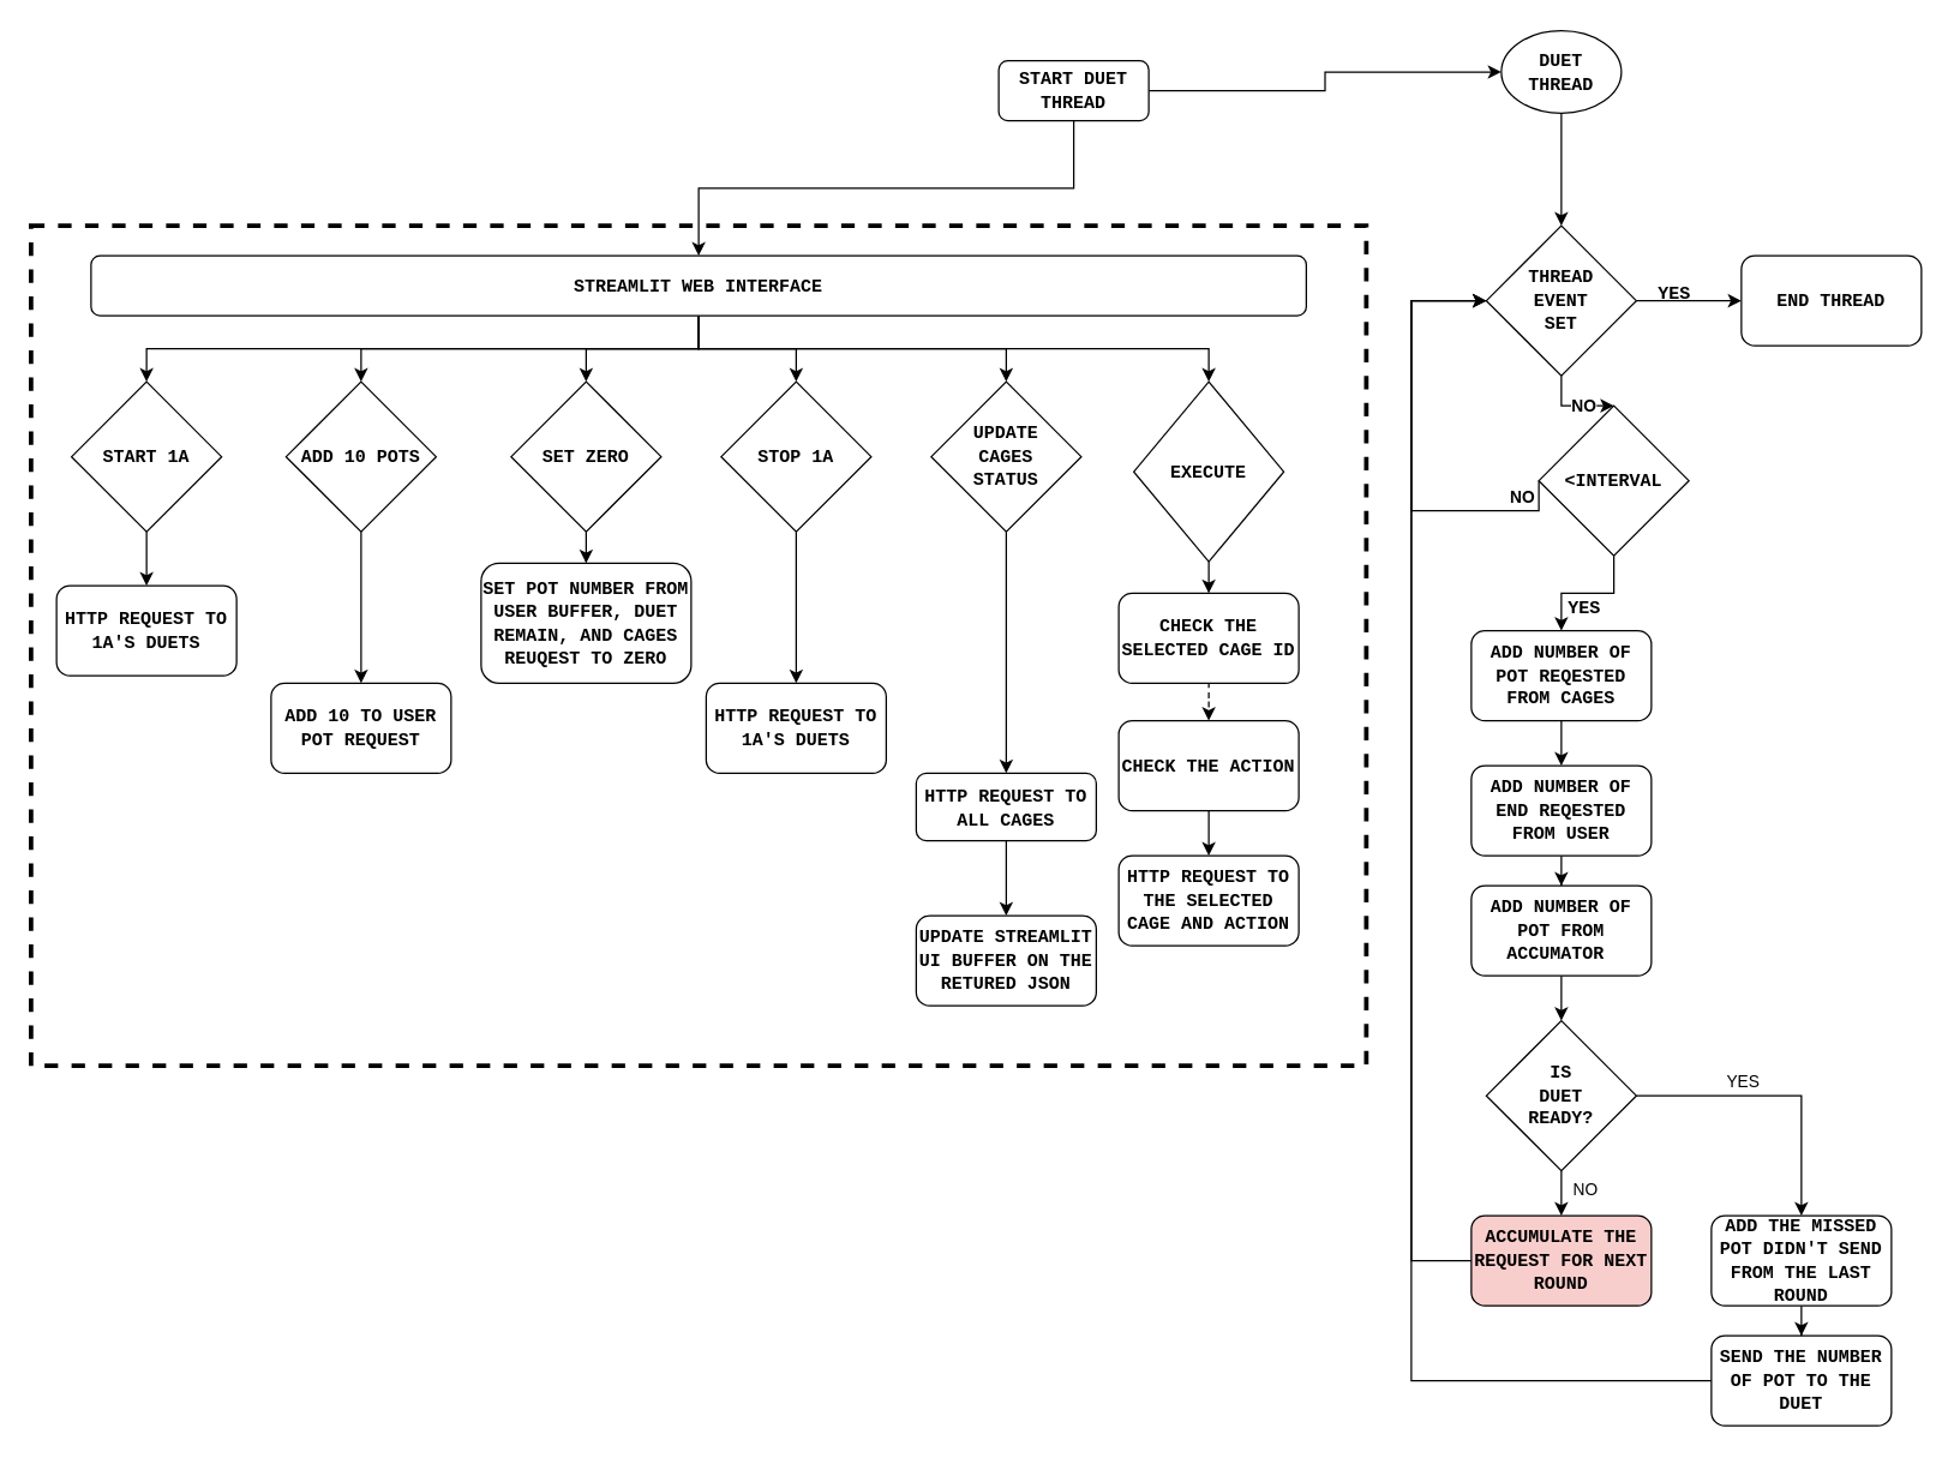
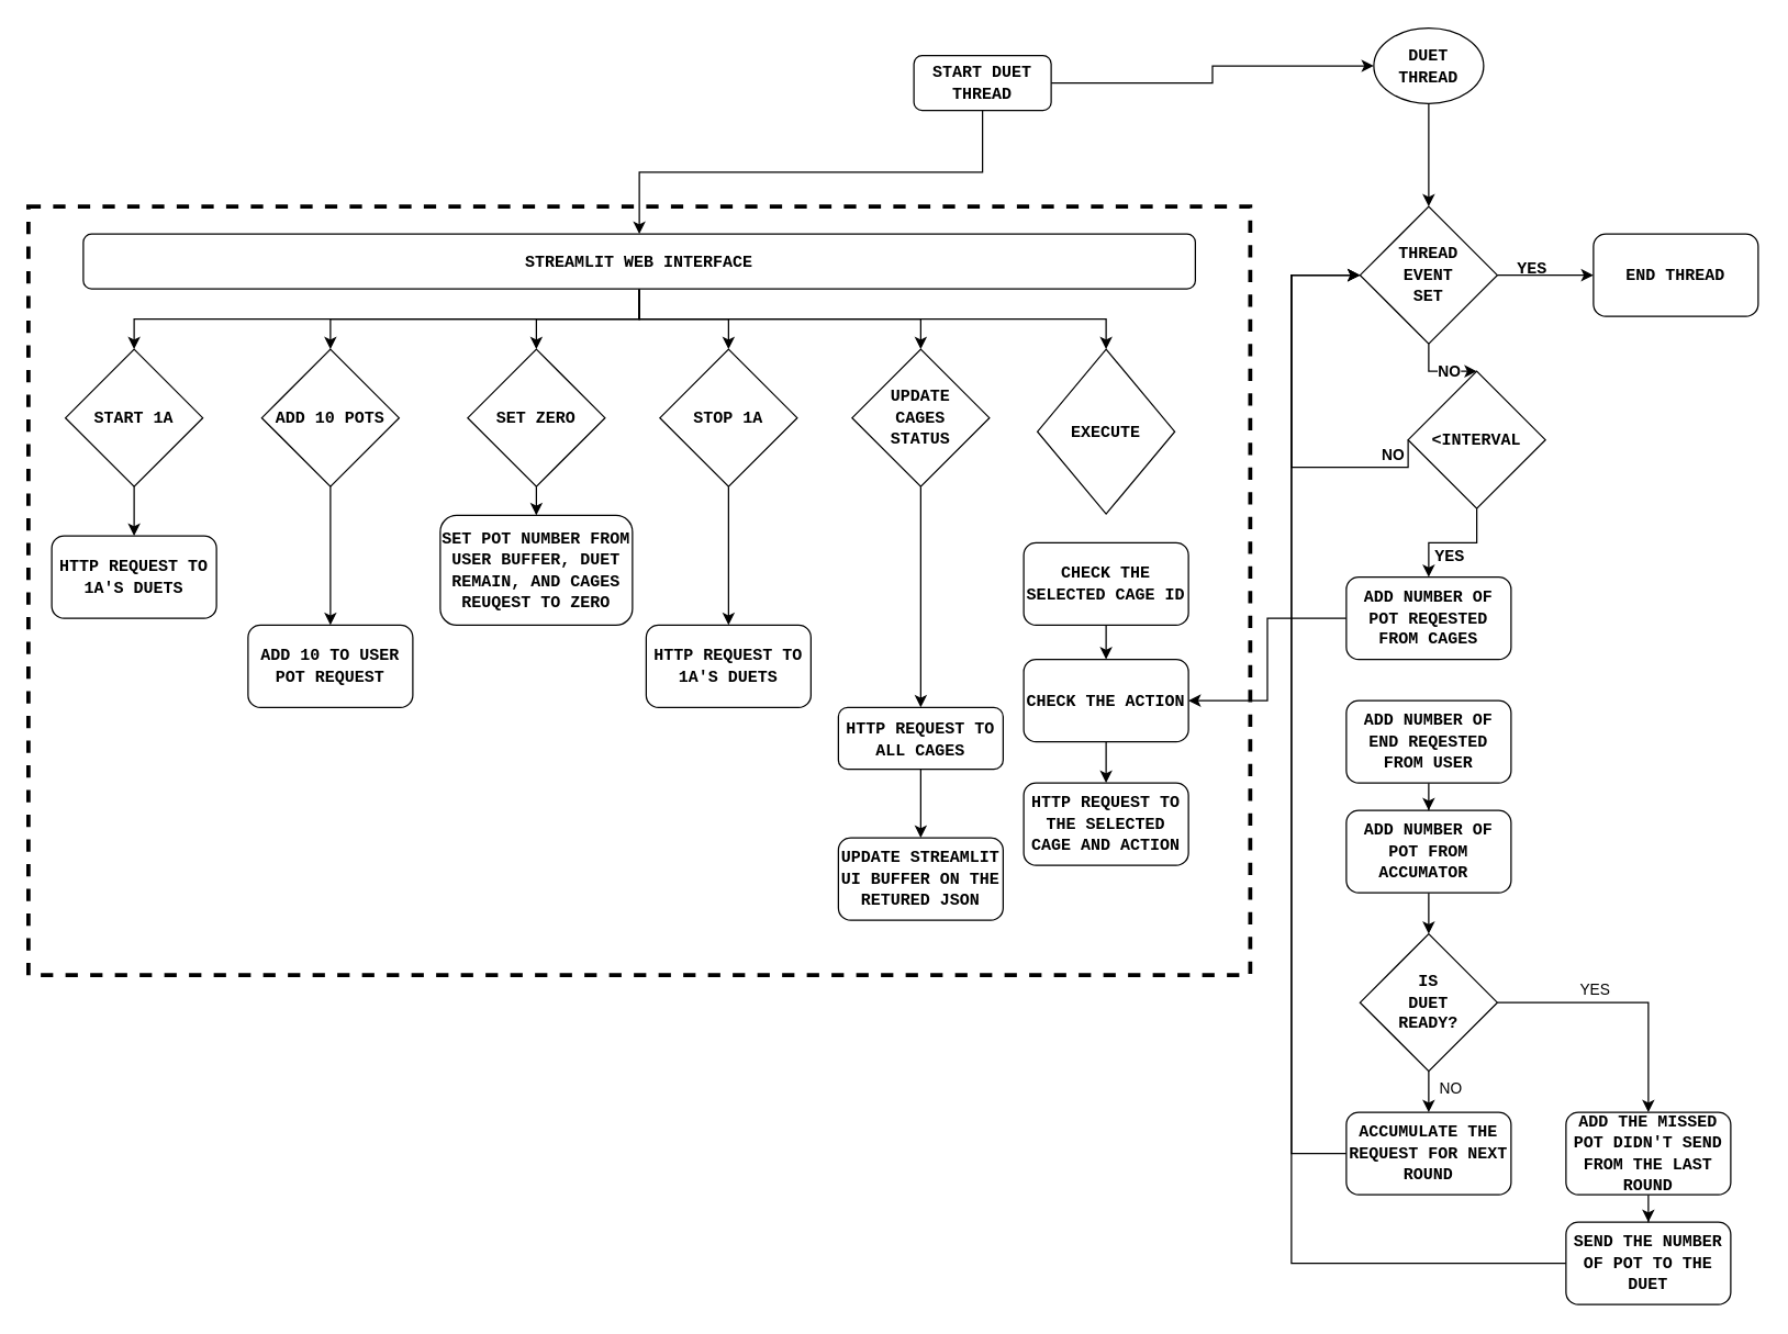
  <mxCell id="0" />
  <mxCell id="1" parent="0" />
  <mxCell id="2" value="" style="rounded=0;whiteSpace=wrap;html=1;dashed=1;strokeWidth=3;fillColor=none;" vertex="1" parent="1"><mxGeometry x="20" y="150" width="890" height="560" as="geometry" /></mxCell>
  <mxCell id="3" style="edgeStyle=orthogonalEdgeStyle;rounded=0;orthogonalLoop=1;jettySize=auto;html=1;exitX=1;exitY=0.5;exitDx=0;exitDy=0;entryX=0;entryY=0.5;entryDx=0;entryDy=0;" edge="1" parent="1" source="5" target="14"><mxGeometry relative="1" as="geometry" /></mxCell>
  <mxCell id="4" value="" style="edgeStyle=orthogonalEdgeStyle;rounded=0;orthogonalLoop=1;jettySize=auto;html=1;" edge="1" parent="1" source="5" target="12"><mxGeometry relative="1" as="geometry" /></mxCell>
  <mxCell id="5" value="&lt;font face=&quot;Courier New&quot;&gt;&lt;b&gt;START DUET THREAD&lt;/b&gt;&lt;/font&gt;" style="rounded=1;whiteSpace=wrap;html=1;" vertex="1" parent="1"><mxGeometry x="665" y="40" width="100" height="40" as="geometry" /></mxCell>
  <mxCell id="6" style="edgeStyle=orthogonalEdgeStyle;rounded=0;orthogonalLoop=1;jettySize=auto;html=1;exitX=0.5;exitY=1;exitDx=0;exitDy=0;entryX=0.5;entryY=0;entryDx=0;entryDy=0;" edge="1" parent="1" source="12" target="44"><mxGeometry relative="1" as="geometry" /></mxCell>
  <mxCell id="7" style="edgeStyle=orthogonalEdgeStyle;rounded=0;orthogonalLoop=1;jettySize=auto;html=1;exitX=0.5;exitY=1;exitDx=0;exitDy=0;entryX=0.5;entryY=0;entryDx=0;entryDy=0;" edge="1" parent="1" source="12" target="46"><mxGeometry relative="1" as="geometry" /></mxCell>
  <mxCell id="8" style="edgeStyle=orthogonalEdgeStyle;rounded=0;orthogonalLoop=1;jettySize=auto;html=1;exitX=0.5;exitY=1;exitDx=0;exitDy=0;" edge="1" parent="1" source="12" target="48"><mxGeometry relative="1" as="geometry" /></mxCell>
  <mxCell id="9" style="edgeStyle=orthogonalEdgeStyle;rounded=0;orthogonalLoop=1;jettySize=auto;html=1;exitX=0.5;exitY=1;exitDx=0;exitDy=0;entryX=0.5;entryY=0;entryDx=0;entryDy=0;" edge="1" parent="1" source="12" target="50"><mxGeometry relative="1" as="geometry" /></mxCell>
  <mxCell id="10" style="edgeStyle=orthogonalEdgeStyle;rounded=0;orthogonalLoop=1;jettySize=auto;html=1;exitX=0.5;exitY=1;exitDx=0;exitDy=0;entryX=0.5;entryY=0;entryDx=0;entryDy=0;" edge="1" parent="1" source="12" target="52"><mxGeometry relative="1" as="geometry" /></mxCell>
  <mxCell id="11" style="edgeStyle=orthogonalEdgeStyle;rounded=0;orthogonalLoop=1;jettySize=auto;html=1;exitX=0.5;exitY=1;exitDx=0;exitDy=0;entryX=0.5;entryY=0;entryDx=0;entryDy=0;" edge="1" parent="1" source="12" target="54"><mxGeometry relative="1" as="geometry" /></mxCell>
  <mxCell id="12" value="&lt;font face=&quot;Courier New&quot;&gt;&lt;b&gt;STREAMLIT WEB INTERFACE&lt;/b&gt;&lt;/font&gt;" style="rounded=1;whiteSpace=wrap;html=1;" vertex="1" parent="1"><mxGeometry x="60" y="170" width="810" height="40" as="geometry" /></mxCell>
  <mxCell id="13" value="" style="edgeStyle=orthogonalEdgeStyle;rounded=0;orthogonalLoop=1;jettySize=auto;html=1;" edge="1" parent="1" source="14" target="17"><mxGeometry relative="1" as="geometry" /></mxCell>
  <mxCell id="14" value="&lt;b&gt;&lt;font face=&quot;Courier New&quot;&gt;DUET&lt;br&gt;THREAD&lt;/font&gt;&lt;/b&gt;" style="ellipse;whiteSpace=wrap;html=1;aspect=fixed;" vertex="1" parent="1"><mxGeometry x="1000" y="20" width="80" height="55" as="geometry" /></mxCell>
  <mxCell id="15" value="" style="edgeStyle=orthogonalEdgeStyle;rounded=0;orthogonalLoop=1;jettySize=auto;html=1;" edge="1" parent="1" source="17" target="18"><mxGeometry relative="1" as="geometry" /></mxCell>
  <mxCell id="16" value="" style="edgeStyle=orthogonalEdgeStyle;rounded=0;orthogonalLoop=1;jettySize=auto;html=1;" edge="1" parent="1" source="17" target="23"><mxGeometry relative="1" as="geometry" /></mxCell>
  <mxCell id="17" value="&lt;b&gt;&lt;font face=&quot;Courier New&quot;&gt;THREAD&lt;br&gt;EVENT&lt;br&gt;SET&lt;/font&gt;&lt;/b&gt;" style="rhombus;whiteSpace=wrap;html=1;" vertex="1" parent="1"><mxGeometry x="990" y="150" width="100" height="100" as="geometry" /></mxCell>
  <mxCell id="18" value="&lt;font face=&quot;Courier New&quot;&gt;&lt;b&gt;END THREAD&lt;/b&gt;&lt;/font&gt;" style="rounded=1;whiteSpace=wrap;html=1;" vertex="1" parent="1"><mxGeometry x="1160" y="170" width="120" height="60" as="geometry" /></mxCell>
  <mxCell id="19" value="&lt;b&gt;&lt;font face=&quot;Courier New&quot;&gt;YES&lt;/font&gt;&lt;/b&gt;" style="text;html=1;align=center;verticalAlign=middle;resizable=0;points=[];autosize=1;strokeColor=none;fillColor=none;" vertex="1" parent="1"><mxGeometry x="1090" y="180" width="50" height="30" as="geometry" /></mxCell>
  <mxCell id="20" style="edgeStyle=orthogonalEdgeStyle;rounded=0;orthogonalLoop=1;jettySize=auto;html=1;exitX=0;exitY=0.5;exitDx=0;exitDy=0;entryX=0;entryY=0.5;entryDx=0;entryDy=0;fontStyle=1" edge="1" parent="1" source="23" target="17"><mxGeometry relative="1" as="geometry"><Array as="points"><mxPoint x="940" y="340" /><mxPoint x="940" y="200" /></Array></mxGeometry></mxCell>
  <mxCell id="21" value="&lt;b&gt;NO&lt;/b&gt;" style="edgeLabel;html=1;align=center;verticalAlign=middle;resizable=0;points=[];" vertex="1" connectable="0" parent="20"><mxGeometry x="-0.781" y="2" relative="1" as="geometry"><mxPoint y="-12" as="offset" /></mxGeometry></mxCell>
  <mxCell id="22" value="" style="edgeStyle=orthogonalEdgeStyle;rounded=0;orthogonalLoop=1;jettySize=auto;html=1;" edge="1" parent="1" source="23" target="26"><mxGeometry relative="1" as="geometry" /></mxCell>
  <mxCell id="23" value="&lt;font face=&quot;Courier New&quot;&gt;&lt;b&gt;&amp;lt;INTERVAL&lt;/b&gt;&lt;/font&gt;" style="rhombus;whiteSpace=wrap;html=1;" vertex="1" parent="1"><mxGeometry x="1025" y="270" width="100" height="100" as="geometry" /></mxCell>
  <mxCell id="24" value="&lt;b&gt;NO&lt;/b&gt;" style="edgeLabel;html=1;align=center;verticalAlign=middle;resizable=0;points=[];" vertex="1" connectable="0" parent="1"><mxGeometry x="970.003" y="340" as="geometry"><mxPoint x="84" y="-71" as="offset" /></mxGeometry></mxCell>
- <mxCell id="25" value="" style="edgeStyle=orthogonalEdgeStyle;rounded=0;orthogonalLoop=1;jettySize=auto;html=1;" edge="1" parent="1" source="26" target="29"><mxGeometry relative="1" as="geometry" /></mxCell>
+ <mxCell id="25" value="" style="edgeStyle=orthogonalEdgeStyle;rounded=0;orthogonalLoop=1;jettySize=auto;html=1;" edge="1" parent="1" source="26" target="65"><mxGeometry relative="1" as="geometry" /></mxCell>
  <mxCell id="26" value="&lt;font face=&quot;Courier New&quot;&gt;&lt;b&gt;ADD NUMBER OF POT REQESTED FROM CAGES&lt;/b&gt;&lt;/font&gt;" style="rounded=1;whiteSpace=wrap;html=1;" vertex="1" parent="1"><mxGeometry x="980" y="420" width="120" height="60" as="geometry" /></mxCell>
  <mxCell id="27" value="&lt;b&gt;&lt;font face=&quot;Courier New&quot;&gt;YES&lt;/font&gt;&lt;/b&gt;" style="text;html=1;align=center;verticalAlign=middle;resizable=0;points=[];autosize=1;strokeColor=none;fillColor=none;" vertex="1" parent="1"><mxGeometry x="1030" y="390" width="50" height="30" as="geometry" /></mxCell>
  <mxCell id="28" value="" style="edgeStyle=orthogonalEdgeStyle;rounded=0;orthogonalLoop=1;jettySize=auto;html=1;" edge="1" parent="1" source="29" target="40"><mxGeometry relative="1" as="geometry" /></mxCell>
  <mxCell id="29" value="&lt;font face=&quot;Courier New&quot;&gt;&lt;b&gt;ADD NUMBER OF END REQESTED FROM USER&lt;/b&gt;&lt;/font&gt;" style="rounded=1;whiteSpace=wrap;html=1;" vertex="1" parent="1"><mxGeometry x="980" y="510" width="120" height="60" as="geometry" /></mxCell>
  <mxCell id="30" value="" style="edgeStyle=orthogonalEdgeStyle;rounded=0;orthogonalLoop=1;jettySize=auto;html=1;" edge="1" parent="1" source="34" target="36"><mxGeometry relative="1" as="geometry" /></mxCell>
  <mxCell id="31" value="NO" style="edgeLabel;html=1;align=center;verticalAlign=middle;resizable=0;points=[];" vertex="1" connectable="0" parent="30"><mxGeometry x="0.287" y="2" relative="1" as="geometry"><mxPoint x="13" as="offset" /></mxGeometry></mxCell>
  <mxCell id="32" style="edgeStyle=orthogonalEdgeStyle;rounded=0;orthogonalLoop=1;jettySize=auto;html=1;entryX=0.5;entryY=0;entryDx=0;entryDy=0;" edge="1" parent="1" source="34" target="42"><mxGeometry relative="1" as="geometry" /></mxCell>
  <mxCell id="33" value="YES" style="edgeLabel;html=1;align=center;verticalAlign=middle;resizable=0;points=[];" vertex="1" connectable="0" parent="32"><mxGeometry x="-0.318" y="1" relative="1" as="geometry"><mxPoint x="5" y="-9" as="offset" /></mxGeometry></mxCell>
  <mxCell id="34" value="&lt;font face=&quot;Courier New&quot;&gt;&lt;b&gt;IS&lt;br&gt;DUET &lt;br&gt;READY?&lt;/b&gt;&lt;/font&gt;" style="rhombus;whiteSpace=wrap;html=1;" vertex="1" parent="1"><mxGeometry x="990" y="680" width="100" height="100" as="geometry" /></mxCell>
  <mxCell id="35" style="edgeStyle=orthogonalEdgeStyle;rounded=0;orthogonalLoop=1;jettySize=auto;html=1;entryX=0;entryY=0.5;entryDx=0;entryDy=0;exitX=0;exitY=0.5;exitDx=0;exitDy=0;" edge="1" parent="1" source="36" target="17"><mxGeometry relative="1" as="geometry"><Array as="points"><mxPoint x="940" y="840" /><mxPoint x="940" y="200" /></Array></mxGeometry></mxCell>
- <mxCell id="36" value="&lt;font face=&quot;Courier New&quot;&gt;&lt;b&gt;ACCUMULATE THE REQUEST FOR NEXT ROUND&lt;/b&gt;&lt;/font&gt;" style="rounded=1;whiteSpace=wrap;html=1;fillColor=#f8cecc;" vertex="1" parent="1"><mxGeometry x="980" y="810" width="120" height="60" as="geometry" /></mxCell>
+ <mxCell id="36" value="&lt;font face=&quot;Courier New&quot;&gt;&lt;b&gt;ACCUMULATE THE REQUEST FOR NEXT ROUND&lt;/b&gt;&lt;/font&gt;" style="rounded=1;whiteSpace=wrap;html=1;" vertex="1" parent="1"><mxGeometry x="980" y="810" width="120" height="60" as="geometry" /></mxCell>
  <mxCell id="37" style="edgeStyle=orthogonalEdgeStyle;rounded=0;orthogonalLoop=1;jettySize=auto;html=1;entryX=0;entryY=0.5;entryDx=0;entryDy=0;" edge="1" parent="1" source="38" target="17"><mxGeometry relative="1" as="geometry"><Array as="points"><mxPoint x="940" y="920" /><mxPoint x="940" y="200" /></Array></mxGeometry></mxCell>
  <mxCell id="38" value="&lt;font face=&quot;Courier New&quot;&gt;&lt;b&gt;SEND THE NUMBER OF POT TO THE DUET&lt;/b&gt;&lt;/font&gt;" style="rounded=1;whiteSpace=wrap;html=1;" vertex="1" parent="1"><mxGeometry x="1140" y="890" width="120" height="60" as="geometry" /></mxCell>
  <mxCell id="39" value="" style="edgeStyle=orthogonalEdgeStyle;rounded=0;orthogonalLoop=1;jettySize=auto;html=1;" edge="1" parent="1" source="40" target="34"><mxGeometry relative="1" as="geometry" /></mxCell>
  <mxCell id="40" value="&lt;font face=&quot;Courier New&quot;&gt;&lt;b&gt;ADD NUMBER OF POT FROM ACCUMATOR&amp;nbsp;&lt;/b&gt;&lt;/font&gt;" style="rounded=1;whiteSpace=wrap;html=1;" vertex="1" parent="1"><mxGeometry x="980" y="590" width="120" height="60" as="geometry" /></mxCell>
  <mxCell id="41" value="" style="edgeStyle=orthogonalEdgeStyle;rounded=0;orthogonalLoop=1;jettySize=auto;html=1;" edge="1" parent="1" source="42" target="38"><mxGeometry relative="1" as="geometry" /></mxCell>
  <mxCell id="42" value="&lt;font face=&quot;Courier New&quot;&gt;&lt;b&gt;ADD THE MISSED POT DIDN'T SEND FROM THE LAST ROUND&lt;/b&gt;&lt;/font&gt;" style="rounded=1;whiteSpace=wrap;html=1;" vertex="1" parent="1"><mxGeometry x="1140" y="810" width="120" height="60" as="geometry" /></mxCell>
  <mxCell id="43" value="" style="edgeStyle=orthogonalEdgeStyle;rounded=0;orthogonalLoop=1;jettySize=auto;html=1;" edge="1" parent="1" source="44" target="55"><mxGeometry relative="1" as="geometry" /></mxCell>
  <mxCell id="44" value="&lt;font face=&quot;Courier New&quot;&gt;&lt;b&gt;START 1A&lt;/b&gt;&lt;/font&gt;" style="rhombus;whiteSpace=wrap;html=1;" vertex="1" parent="1"><mxGeometry x="47" y="254" width="100" height="100" as="geometry" /></mxCell>
  <mxCell id="45" value="" style="edgeStyle=orthogonalEdgeStyle;rounded=0;orthogonalLoop=1;jettySize=auto;html=1;" edge="1" parent="1" source="46" target="56"><mxGeometry relative="1" as="geometry" /></mxCell>
  <mxCell id="46" value="&lt;font face=&quot;Courier New&quot;&gt;&lt;b&gt;ADD 10 POTS&lt;/b&gt;&lt;/font&gt;" style="rhombus;whiteSpace=wrap;html=1;" vertex="1" parent="1"><mxGeometry x="190" y="254" width="100" height="100" as="geometry" /></mxCell>
  <mxCell id="47" value="" style="edgeStyle=orthogonalEdgeStyle;rounded=0;orthogonalLoop=1;jettySize=auto;html=1;" edge="1" parent="1" source="48" target="57"><mxGeometry relative="1" as="geometry" /></mxCell>
  <mxCell id="48" value="&lt;font face=&quot;Courier New&quot;&gt;&lt;b&gt;SET ZERO&lt;/b&gt;&lt;/font&gt;" style="rhombus;whiteSpace=wrap;html=1;" vertex="1" parent="1"><mxGeometry x="340" y="254" width="100" height="100" as="geometry" /></mxCell>
  <mxCell id="49" value="" style="edgeStyle=orthogonalEdgeStyle;rounded=0;orthogonalLoop=1;jettySize=auto;html=1;" edge="1" parent="1" source="50" target="58"><mxGeometry relative="1" as="geometry" /></mxCell>
  <mxCell id="50" value="&lt;font face=&quot;Courier New&quot;&gt;&lt;b&gt;STOP 1A&lt;/b&gt;&lt;/font&gt;" style="rhombus;whiteSpace=wrap;html=1;" vertex="1" parent="1"><mxGeometry x="480" y="254" width="100" height="100" as="geometry" /></mxCell>
  <mxCell id="51" style="edgeStyle=orthogonalEdgeStyle;rounded=0;orthogonalLoop=1;jettySize=auto;html=1;exitX=0.5;exitY=1;exitDx=0;exitDy=0;entryX=0.5;entryY=0;entryDx=0;entryDy=0;" edge="1" parent="1" source="52" target="60"><mxGeometry relative="1" as="geometry" /></mxCell>
  <mxCell id="52" value="&lt;font face=&quot;Courier New&quot;&gt;&lt;b&gt;UPDATE &lt;br&gt;CAGES &lt;br&gt;STATUS&lt;/b&gt;&lt;/font&gt;" style="rhombus;whiteSpace=wrap;html=1;" vertex="1" parent="1"><mxGeometry x="620" y="254" width="100" height="100" as="geometry" /></mxCell>
- <mxCell id="53" value="" style="edgeStyle=orthogonalEdgeStyle;rounded=0;orthogonalLoop=1;jettySize=auto;html=1;" edge="1" parent="1" source="54" target="63"><mxGeometry relative="1" as="geometry" /></mxCell>
  <mxCell id="54" value="&lt;font face=&quot;Courier New&quot;&gt;&lt;b&gt;EXECUTE&lt;/b&gt;&lt;/font&gt;" style="rhombus;whiteSpace=wrap;html=1;" vertex="1" parent="1"><mxGeometry x="755" y="254" width="100" height="120" as="geometry" /></mxCell>
  <mxCell id="55" value="&lt;font face=&quot;Courier New&quot;&gt;&lt;b&gt;HTTP REQUEST TO 1A'S DUETS&lt;/b&gt;&lt;/font&gt;" style="rounded=1;whiteSpace=wrap;html=1;" vertex="1" parent="1"><mxGeometry x="37" y="390" width="120" height="60" as="geometry" /></mxCell>
  <mxCell id="56" value="&lt;font face=&quot;Courier New&quot;&gt;&lt;b&gt;ADD 10 TO USER POT REQUEST&lt;/b&gt;&lt;/font&gt;" style="rounded=1;whiteSpace=wrap;html=1;" vertex="1" parent="1"><mxGeometry x="180" y="455" width="120" height="60" as="geometry" /></mxCell>
  <mxCell id="57" value="&lt;font face=&quot;Courier New&quot;&gt;&lt;b&gt;SET POT NUMBER FROM USER BUFFER, DUET REMAIN, AND CAGES REUQEST TO ZERO&lt;/b&gt;&lt;/font&gt;" style="rounded=1;whiteSpace=wrap;html=1;" vertex="1" parent="1"><mxGeometry x="320" y="375" width="140" height="80" as="geometry" /></mxCell>
  <mxCell id="58" value="&lt;font face=&quot;Courier New&quot;&gt;&lt;b&gt;HTTP REQUEST TO 1A'S DUETS&lt;/b&gt;&lt;/font&gt;" style="rounded=1;whiteSpace=wrap;html=1;" vertex="1" parent="1"><mxGeometry x="470" y="455" width="120" height="60" as="geometry" /></mxCell>
  <mxCell id="59" value="" style="edgeStyle=orthogonalEdgeStyle;rounded=0;orthogonalLoop=1;jettySize=auto;html=1;" edge="1" parent="1" source="60" target="61"><mxGeometry relative="1" as="geometry" /></mxCell>
  <mxCell id="60" value="&lt;font face=&quot;Courier New&quot;&gt;&lt;b&gt;HTTP REQUEST TO ALL CAGES&lt;/b&gt;&lt;/font&gt;" style="rounded=1;whiteSpace=wrap;html=1;" vertex="1" parent="1"><mxGeometry x="610" y="515" width="120" height="45" as="geometry" /></mxCell>
  <mxCell id="61" value="&lt;font face=&quot;Courier New&quot;&gt;&lt;b&gt;UPDATE STREAMLIT UI BUFFER ON THE RETURED JSON&lt;/b&gt;&lt;/font&gt;" style="rounded=1;whiteSpace=wrap;html=1;" vertex="1" parent="1"><mxGeometry x="610" y="610" width="120" height="60" as="geometry" /></mxCell>
- <mxCell id="62" value="" style="edgeStyle=orthogonalEdgeStyle;rounded=0;orthogonalLoop=1;jettySize=auto;html=1;dashed=1;" edge="1" parent="1" source="63" target="65"><mxGeometry relative="1" as="geometry" /></mxCell>
+ <mxCell id="62" value="" style="edgeStyle=orthogonalEdgeStyle;rounded=0;orthogonalLoop=1;jettySize=auto;html=1;" edge="1" parent="1" source="63" target="65"><mxGeometry relative="1" as="geometry" /></mxCell>
  <mxCell id="63" value="&lt;font face=&quot;Courier New&quot;&gt;&lt;b&gt;CHECK THE SELECTED CAGE ID&lt;/b&gt;&lt;/font&gt;" style="rounded=1;whiteSpace=wrap;html=1;" vertex="1" parent="1"><mxGeometry x="745" y="395" width="120" height="60" as="geometry" /></mxCell>
  <mxCell id="64" value="" style="edgeStyle=orthogonalEdgeStyle;rounded=0;orthogonalLoop=1;jettySize=auto;html=1;" edge="1" parent="1" source="65" target="66"><mxGeometry relative="1" as="geometry" /></mxCell>
  <mxCell id="65" value="&lt;font face=&quot;Courier New&quot;&gt;&lt;b&gt;CHECK THE ACTION&lt;/b&gt;&lt;/font&gt;" style="rounded=1;whiteSpace=wrap;html=1;" vertex="1" parent="1"><mxGeometry x="745" y="480" width="120" height="60" as="geometry" /></mxCell>
  <mxCell id="66" value="&lt;font face=&quot;Courier New&quot;&gt;&lt;b&gt;HTTP REQUEST TO THE SELECTED CAGE AND ACTION&lt;/b&gt;&lt;/font&gt;" style="rounded=1;whiteSpace=wrap;html=1;" vertex="1" parent="1"><mxGeometry x="745" y="570" width="120" height="60" as="geometry" /></mxCell>
